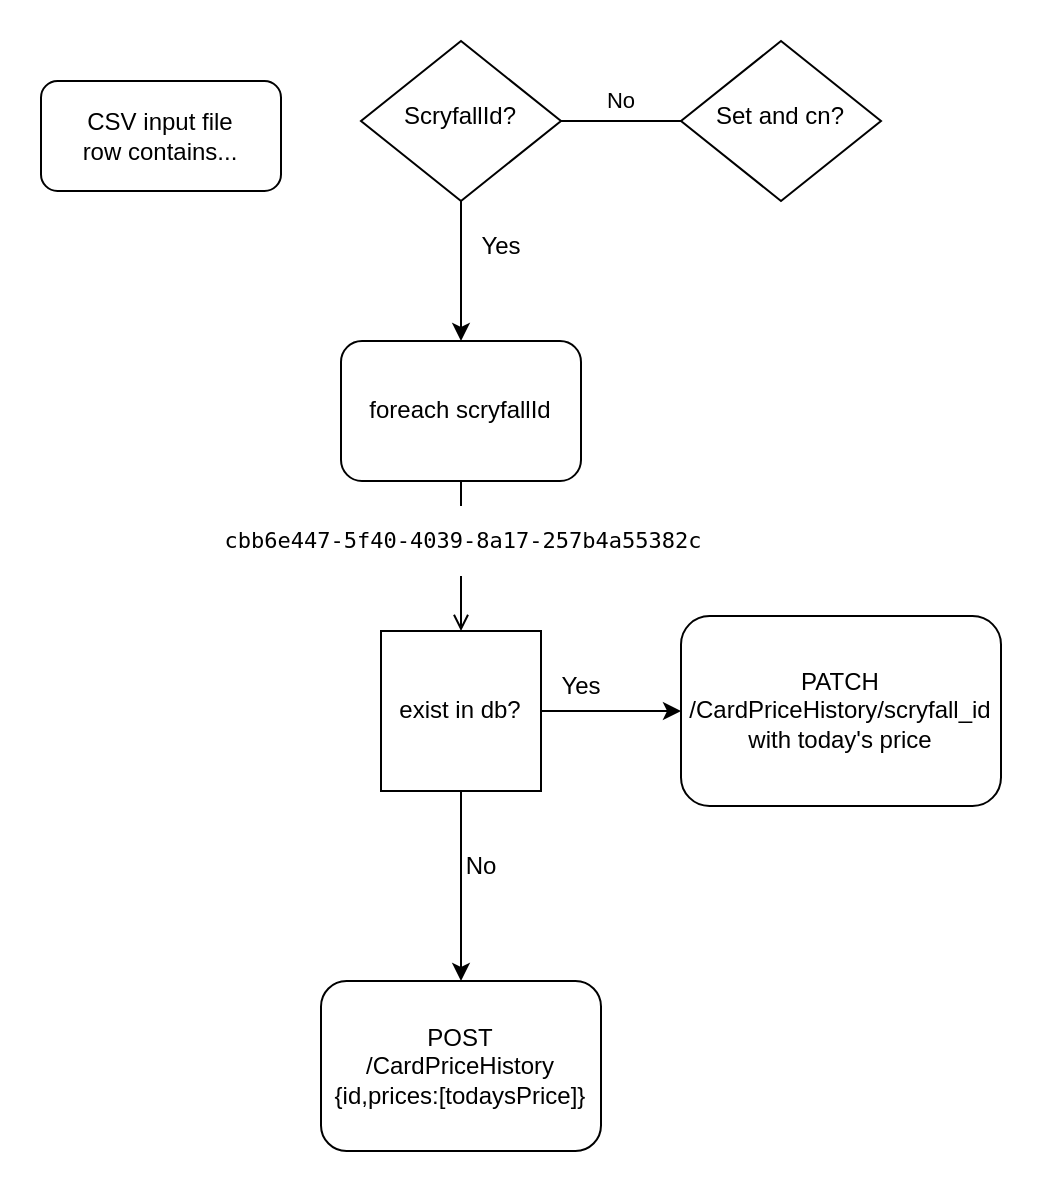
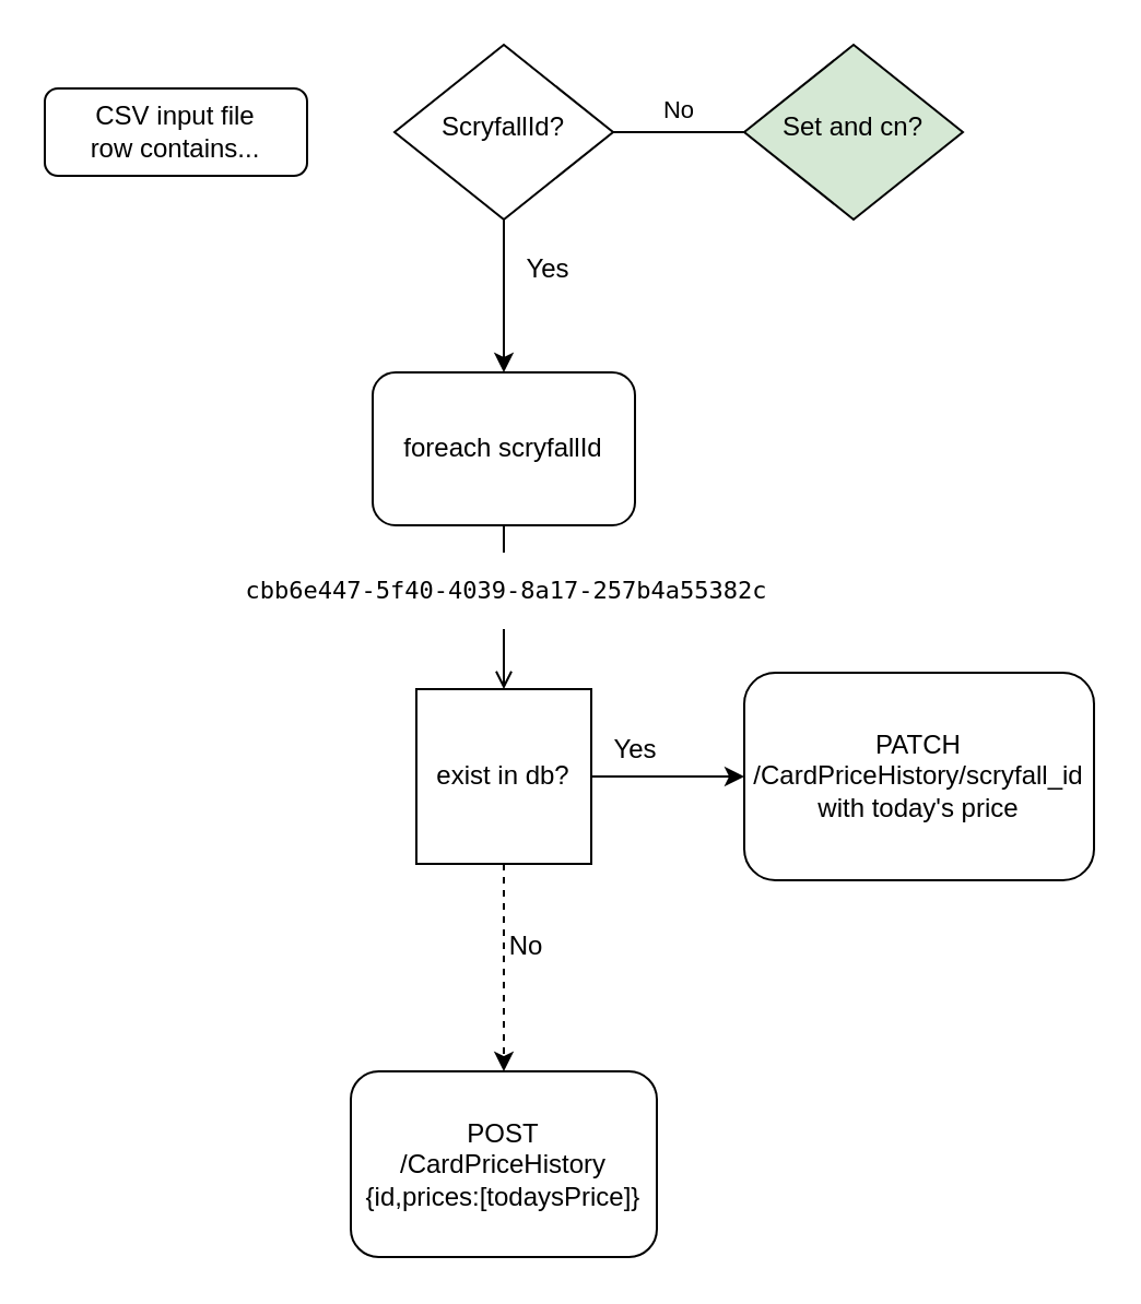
  <mxCell id="0" />
  <mxCell id="1" parent="0" />
- <mxCell id="2" value="CSV input file&lt;br&gt;row contains..." style="rounded=1;whiteSpace=wrap;html=1;fontSize=12;glass=0;strokeWidth=1;shadow=0;" parent="1" vertex="1"><mxGeometry x="20" y="40" width="120" height="55" as="geometry" /></mxCell>
+ <mxCell id="2" value="CSV input file&lt;br&gt;row contains..." style="rounded=1;whiteSpace=wrap;html=1;fontSize=12;glass=0;strokeWidth=1;shadow=0;" parent="1" vertex="1"><mxGeometry x="20" y="40" width="120" height="40" as="geometry" /></mxCell>
  <mxCell id="3" value="No" style="edgeStyle=orthogonalEdgeStyle;rounded=0;html=1;jettySize=auto;orthogonalLoop=1;fontSize=11;endArrow=block;endFill=0;endSize=8;strokeWidth=1;shadow=0;labelBackgroundColor=none;" parent="1" source="5" edge="1"><mxGeometry x="-0.337" y="10" relative="1" as="geometry"><mxPoint as="offset" /><mxPoint x="370" y="60" as="targetPoint" /></mxGeometry></mxCell>
  <mxCell id="4" style="edgeStyle=orthogonalEdgeStyle;rounded=0;orthogonalLoop=1;jettySize=auto;html=1;" edge="1" parent="1" source="5" target="8"><mxGeometry relative="1" as="geometry" /></mxCell>
  <mxCell id="5" value="ScryfallId?" style="rhombus;whiteSpace=wrap;html=1;shadow=0;fontFamily=Helvetica;fontSize=12;align=center;strokeWidth=1;spacing=6;spacingTop=-4;" parent="1" vertex="1"><mxGeometry x="180" y="20" width="100" height="80" as="geometry" /></mxCell>
  <mxCell id="6" value="" style="edgeStyle=orthogonalEdgeStyle;rounded=0;orthogonalLoop=1;jettySize=auto;html=1;endArrow=open;" edge="1" parent="1" source="8" target="13"><mxGeometry relative="1" as="geometry" /></mxCell>
  <mxCell id="7" value="&lt;pre&gt;cbb6e447-5f40-4039-8a17-257b4a55382c&lt;/pre&gt;" style="edgeLabel;html=1;align=center;verticalAlign=middle;resizable=0;points=[];" vertex="1" connectable="0" parent="6"><mxGeometry x="-0.227" relative="1" as="geometry"><mxPoint as="offset" /></mxGeometry></mxCell>
  <mxCell id="8" value="foreach scryfallId" style="rounded=1;whiteSpace=wrap;html=1;fontSize=12;glass=0;strokeWidth=1;shadow=0;" parent="1" vertex="1"><mxGeometry x="170" y="170" width="120" height="70" as="geometry" /></mxCell>
- <mxCell id="9" value="Set and cn?" style="rhombus;whiteSpace=wrap;html=1;shadow=0;fontFamily=Helvetica;fontSize=12;align=center;strokeWidth=1;spacing=6;spacingTop=-4;" vertex="1" parent="1"><mxGeometry x="340" y="20" width="100" height="80" as="geometry" /></mxCell>
+ <mxCell id="9" value="Set and cn?" style="rhombus;whiteSpace=wrap;html=1;shadow=0;fontFamily=Helvetica;fontSize=12;align=center;strokeWidth=1;spacing=6;spacingTop=-4;fillColor=#d5e8d4;" vertex="1" parent="1"><mxGeometry x="340" y="20" width="100" height="80" as="geometry" /></mxCell>
  <mxCell id="10" value="Yes" style="text;html=1;align=center;verticalAlign=middle;resizable=0;points=[];autosize=1;strokeColor=none;fillColor=none;" vertex="1" parent="1"><mxGeometry x="230" y="108" width="40" height="30" as="geometry" /></mxCell>
  <mxCell id="11" value="" style="edgeStyle=orthogonalEdgeStyle;rounded=0;orthogonalLoop=1;jettySize=auto;html=1;" edge="1" parent="1" source="13" target="14"><mxGeometry relative="1" as="geometry" /></mxCell>
- <mxCell id="12" value="" style="edgeStyle=orthogonalEdgeStyle;rounded=0;orthogonalLoop=1;jettySize=auto;html=1;" edge="1" parent="1" source="13" target="16"><mxGeometry relative="1" as="geometry" /></mxCell>
+ <mxCell id="12" value="" style="edgeStyle=orthogonalEdgeStyle;rounded=0;orthogonalLoop=1;jettySize=auto;html=1;dashed=1;" edge="1" parent="1" source="13" target="16"><mxGeometry relative="1" as="geometry" /></mxCell>
  <mxCell id="13" value="exist in db?" style="whiteSpace=wrap;html=1;glass=0;strokeWidth=1;shadow=0;rounded=0;" vertex="1" parent="1"><mxGeometry x="190" y="315" width="80" height="80" as="geometry" /></mxCell>
  <mxCell id="14" value="PATCH /&lt;font style=&quot;font-size: 12px;&quot;&gt;CardPriceHistory/scryfall_id&lt;/font&gt;&lt;br&gt;with today's price" style="whiteSpace=wrap;html=1;rounded=1;glass=0;strokeWidth=1;shadow=0;" vertex="1" parent="1"><mxGeometry x="340" y="307.5" width="160" height="95" as="geometry" /></mxCell>
  <mxCell id="15" value="Yes" style="text;html=1;align=center;verticalAlign=middle;resizable=0;points=[];autosize=1;strokeColor=none;fillColor=none;" vertex="1" parent="1"><mxGeometry x="270" y="328" width="40" height="30" as="geometry" /></mxCell>
  <mxCell id="16" value="POST&lt;br&gt;/CardPriceHistory&lt;br&gt;{id,prices:[todaysPrice]}" style="whiteSpace=wrap;html=1;rounded=1;glass=0;strokeWidth=1;shadow=0;" vertex="1" parent="1"><mxGeometry x="160" y="490" width="140" height="85" as="geometry" /></mxCell>
  <mxCell id="17" value="No" style="text;html=1;align=center;verticalAlign=middle;resizable=0;points=[];autosize=1;strokeColor=none;fillColor=none;" vertex="1" parent="1"><mxGeometry x="220" y="418" width="40" height="30" as="geometry" /></mxCell>
